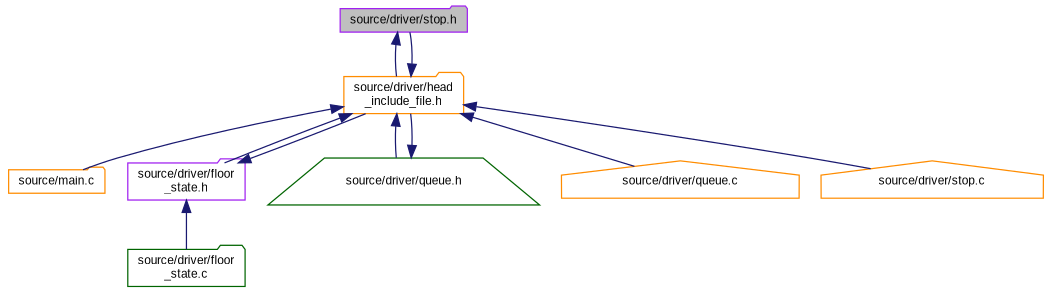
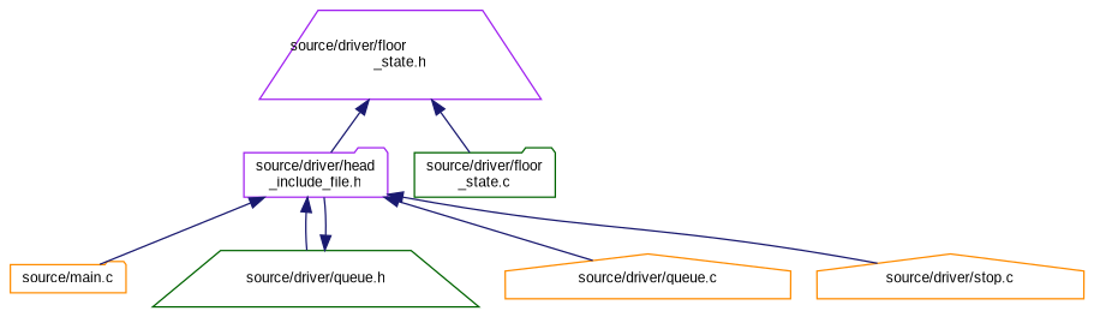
  digraph {
    fontname="Liberation Sans"
    node [color=darkorange fillcolor=white fontname="Liberation Sans" fontsize=10 shape=folder style=filled]
    edge [color=midnightblue dir=back fontname="Liberation Sans" fontsize=10 labelfontname=Helvetica labelfontsize=10 style=solid]
-   n1 [color=purple fillcolor=grey75 fontcolor=black height=0.2 label="source/driver/stop.h" width=0.4]
-   n2 [height=0.2 label="source/driver/head\l_include_file.h" width=0.4]
+   n2 [color=purple height=0.2 label="source/driver/head\l_include_file.h" width=0.4]
    n3 [height=0.2 label="source/main.c" width=0.4]
-   n4 [color=purple height=0.2 label="source/driver/floor\l_state.h" width=0.4]
+   n4 [color=purple height=0.2 label="source/driver/floor\l_state.h" shape=trapezium width=0.4]
    n5 [color=darkgreen height=0.2 label="source/driver/queue.h" shape=trapezium width=0.4]
    n6 [height=0.2 label="source/driver/queue.c" shape=house width=0.4]
    n7 [height=0.2 label="source/driver/stop.c" shape=house width=0.4]
    n8 [color=darkgreen height=0.2 label="source/driver/floor\l_state.c" width=0.4]
-   n1 -> n2
-   n2 -> n1
    n2 -> n3
-   n2 -> n4
    n2 -> n5
    n2 -> n6
    n2 -> n7
    n4 -> n2
    n4 -> n8
    n5 -> n2
  }
